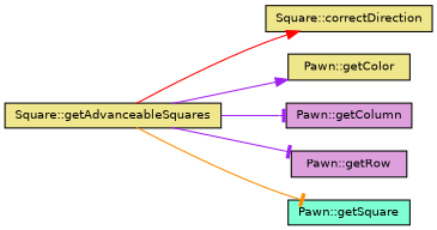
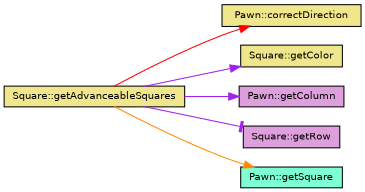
  digraph {
    rankdir=LR
    node [color=black fillcolor=khaki fontname=Helvetica fontsize=10 shape=record style=filled]
    edge [arrowhead=tee color=purple fontname=Helvetica fontsize=10 labelfontname=Helvetica labelfontsize=10 style=solid]
    n1 [fontcolor=black height=0.2 label="Square::getAdvanceableSquares" width=0.4]
-   n2 [height=0.2 label="Square::correctDirection" width=0.4]
-   n3 [height=0.2 label="Pawn::getColor" width=0.4]
+   n2 [height=0.2 label="Pawn::correctDirection" width=0.4]
+   n3 [height=0.2 label="Square::getColor" width=0.4]
    n4 [fillcolor=plum height=0.2 label="Pawn::getColumn" width=0.4]
-   n5 [fillcolor=plum height=0.2 label="Pawn::getRow" width=0.4]
+   n5 [fillcolor=plum height=0.2 label="Square::getRow" width=0.4]
    n6 [fillcolor=aquamarine height=0.2 label="Pawn::getSquare" width=0.4]
    n1 -> n2 [arrowhead=normal color=red]
    n1 -> n3 [arrowhead=normal]
-   n1 -> n4
+   n1 -> n4 [arrowhead=normal]
    n1 -> n5
-   n1 -> n6 [color=darkorange]
+   n1 -> n6 [arrowhead=normal color=darkorange]
  }
